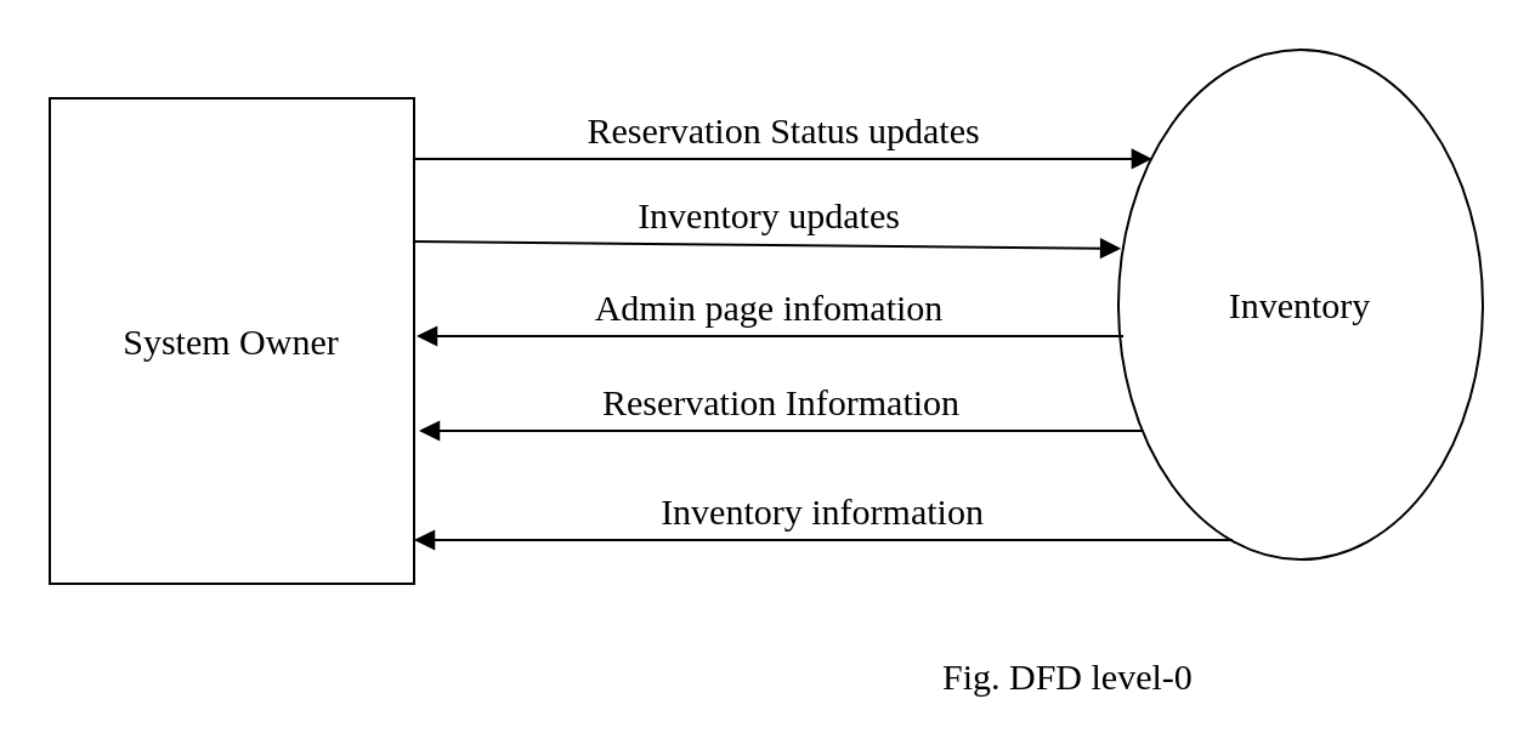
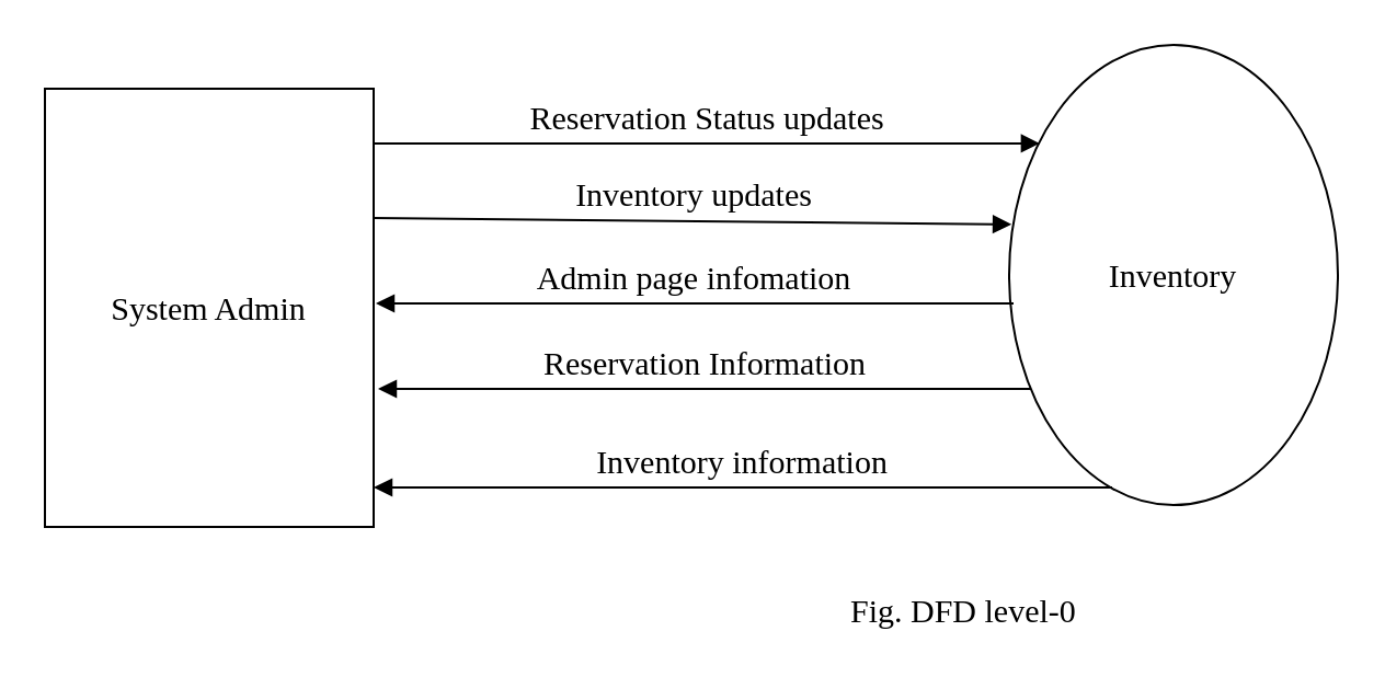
  <mxCell id="0" />
  <mxCell id="1" parent="0" />
  <mxCell id="2" value="Inventory" style="ellipse;whiteSpace=wrap;html=1;fontFamily=Times New Roman;fontSize=15;" parent="1" vertex="1"><mxGeometry x="460" y="20" width="150" height="210" as="geometry" /></mxCell>
- <mxCell id="3" value="System Owner" style="rounded=0;whiteSpace=wrap;html=1;fontFamily=Times New Roman;fontSize=15;" parent="1" vertex="1"><mxGeometry x="20" y="40" width="150" height="200" as="geometry" /></mxCell>
+ <mxCell id="3" value="System Admin" style="rounded=0;whiteSpace=wrap;html=1;fontFamily=Times New Roman;fontSize=15;" parent="1" vertex="1"><mxGeometry x="20" y="40" width="150" height="200" as="geometry" /></mxCell>
  <mxCell id="4" value="Admin page infomation" style="html=1;verticalAlign=bottom;endArrow=block;entryX=1.02;entryY=0.205;entryDx=0;entryDy=0;entryPerimeter=0;fontFamily=Times New Roman;fontSize=15;" parent="1" edge="1"><mxGeometry width="80" relative="1" as="geometry"><mxPoint x="462" y="138" as="sourcePoint" /><mxPoint x="171" y="138" as="targetPoint" /></mxGeometry></mxCell>
  <mxCell id="5" value="Reservation Information" style="html=1;verticalAlign=bottom;endArrow=block;fontFamily=Times New Roman;fontSize=15;" parent="1" edge="1"><mxGeometry width="80" relative="1" as="geometry"><mxPoint x="470" y="177" as="sourcePoint" /><mxPoint x="172" y="177" as="targetPoint" /></mxGeometry></mxCell>
  <mxCell id="6" value="Inventory information" style="html=1;verticalAlign=bottom;endArrow=block;entryX=1;entryY=0.75;entryDx=0;entryDy=0;fontFamily=Times New Roman;fontSize=15;" parent="1" edge="1"><mxGeometry width="80" relative="1" as="geometry"><mxPoint x="507" y="222" as="sourcePoint" /><mxPoint x="170" y="222" as="targetPoint" /></mxGeometry></mxCell>
  <mxCell id="7" value="Fig. DFD level-0" style="text;html=1;resizable=0;points=[];autosize=1;align=left;verticalAlign=top;spacingTop=-4;fontSize=15;fontFamily=Times New Roman;" parent="1" vertex="1"><mxGeometry x="386" y="267" width="120" height="20" as="geometry" /></mxCell>
  <mxCell id="8" value="Inventory updates" style="html=1;verticalAlign=bottom;endArrow=block;fontSize=15;fontFamily=Times New Roman;entryX=0.007;entryY=0.39;entryDx=0;entryDy=0;entryPerimeter=0;" parent="1" target="2" edge="1"><mxGeometry width="80" relative="1" as="geometry"><mxPoint x="170" y="99" as="sourcePoint" /><mxPoint x="462" y="98" as="targetPoint" /></mxGeometry></mxCell>
  <mxCell id="9" value="Reservation Status updates" style="html=1;verticalAlign=bottom;endArrow=block;entryX=0.093;entryY=0.214;entryDx=0;entryDy=0;entryPerimeter=0;fontSize=15;fontFamily=Times New Roman;" parent="1" target="2" edge="1"><mxGeometry width="80" relative="1" as="geometry"><mxPoint x="170" y="65" as="sourcePoint" /><mxPoint x="460" y="64.93" as="targetPoint" /></mxGeometry></mxCell>
